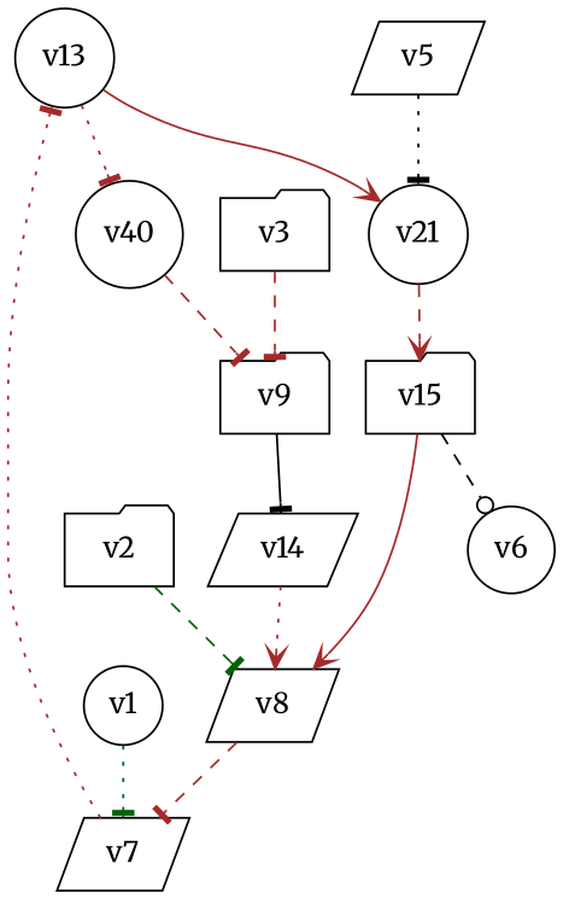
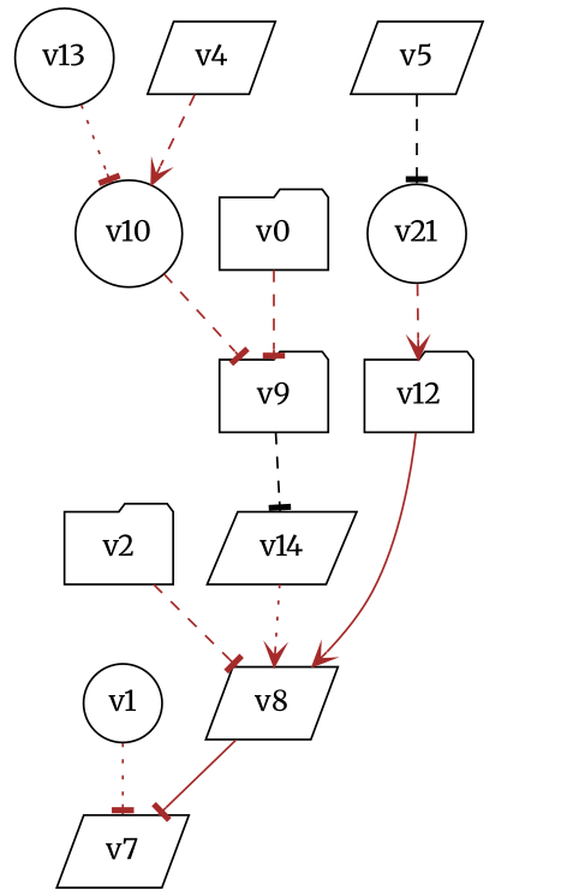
  digraph {
    fontname=Merriweather
    multiplicity_factor=1
    overall_factor=1
    node [fontname=Merriweather int_id=V_3_SCALAR_000 shape=circle]
    edge [arrowhead=tee color=brown fontname=Merriweather pdg=1000 style=dashed]
    v13
    v7 [shape=parallelogram]
    v1 [int_id=""]
    v8 [shape=parallelogram]
    v2 [shape=folder int_id=""]
    v9 [shape=folder]
    v14 [shape=parallelogram]
-   v3 [shape=folder int_id=""]
-   v10 [label=v40]
+   v3 [shape=folder label=v0 int_id=""]
+   v10
+   v4 [shape=parallelogram int_id=""]
    n11 [label=v21]
-   v12 [shape=folder label=v15]
+   v12 [shape=folder]
    v5 [shape=parallelogram int_id=""]
-   v6 [int_id=""]
    v13 -> v10 [style=dotted]
-   v13 -> n11 [arrowhead=vee style=solid]
-   v7 -> v13 [style=dotted]
-   v1 -> v7 [color=darkgreen mom=p1 style=dotted]
-   v8 -> v7
-   v2 -> v8 [color=darkgreen mom=p2]
-   v9 -> v14 [color=black lmb_index=0 style=solid]
+   v1 -> v7 [mom=p1 style=dotted]
+   v8 -> v7 [style=solid]
+   v2 -> v8 [mom=p2]
+   v9 -> v14 [color=black lmb_index=0]
    v14 -> v8 [arrowhead=vee style=dotted]
    v3 -> v9 [mom=p3]
    v10 -> v9
+   v4 -> v10 [arrowhead=vee mom=p4]
    n11 -> v12 [arrowhead=vee]
    v12 -> v8 [arrowhead=vee lmb_index=1 style=solid]
-   v12 -> v6 [arrowhead=odot color=black mom=p6]
-   v5 -> n11 [color=black mom=p5 style=dotted]
+   v5 -> n11 [color=black mom=p5]
  }
